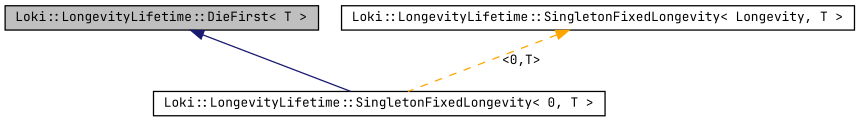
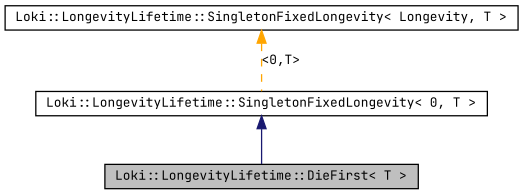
  digraph {
    fontname="JetBrains Mono"
    node [color=black fontname="JetBrains Mono" fontsize=10 shape=record]
    edge [dir=back fontname="JetBrains Mono" fontsize=10 labelfontname=FreeSans labelfontsize=10]
    n1 [fillcolor=grey75 fontcolor=black height=0.2 label="Loki::LongevityLifetime::DieFirst\< T \>" style=filled width=0.4]
    n2 [height=0.2 label="Loki::LongevityLifetime::SingletonFixedLongevity\< 0, T \>" width=0.4]
    n3 [height=0.2 label="Loki::LongevityLifetime::SingletonFixedLongevity\< Longevity, T \>" width=0.4]
-   n1 -> n2 [color=midnightblue style=solid]
+   n2 -> n1 [color=midnightblue style=solid]
    n3 -> n2 [color=orange label="\<0,T\>" style=dashed]
  }
